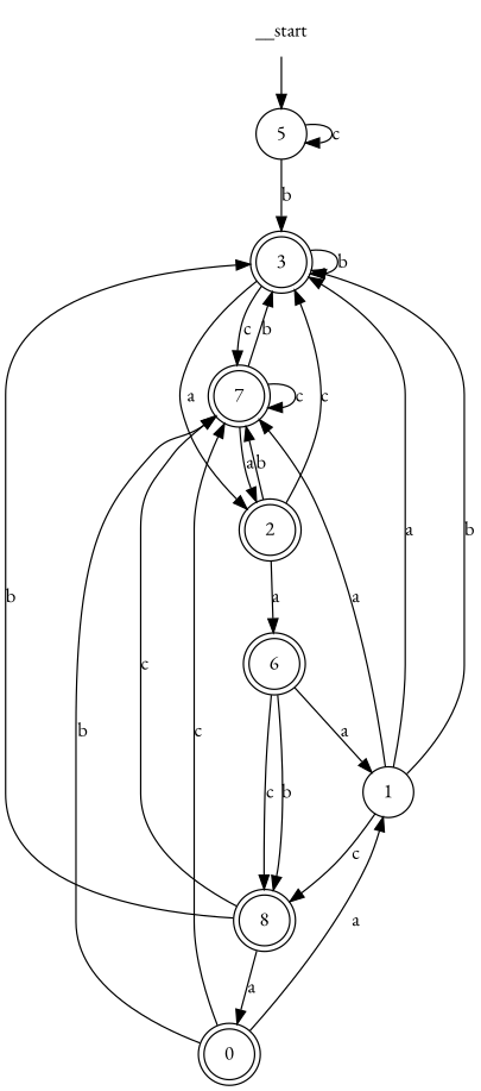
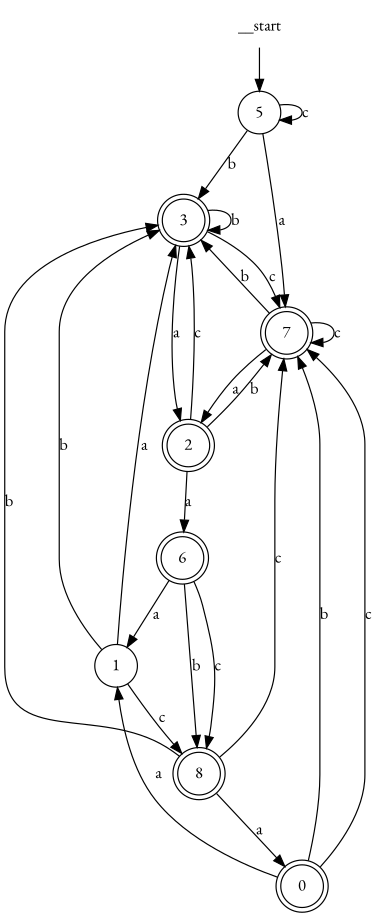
  digraph {
    fontname="EB Garamond"
    node [fontname="EB Garamond" shape=doublecircle]
    edge [fontname="EB Garamond"]
    __start [shape=none]
    n2 [label=5 shape=circle]
    n3 [label=3]
    n4 [label=7]
    n5 [label=2]
    n6 [label=0]
    n7 [label=1 shape=circle]
    n8 [label=8]
    n9 [label=6]
    __start -> n2
    n2 -> n2 [label=c]
    n2 -> n3 [label=b]
-   n7 -> n4 [label=a]
+   n2 -> n4 [label=a]
    n3 -> n3 [label=b]
    n3 -> n4 [label=c]
    n3 -> n5 [label=a]
    n4 -> n3 [label=b]
    n4 -> n4 [label=c]
    n4 -> n5 [label=a]
    n5 -> n3 [label=c]
    n5 -> n4 [label=b]
    n5 -> n9 [label=a]
    n6 -> n4 [label=b]
    n6 -> n4 [label=c]
    n6 -> n7 [label=a]
    n7 -> n3 [label=a]
    n7 -> n3 [label=b]
    n7 -> n8 [label=c]
    n8 -> n3 [label=b]
    n8 -> n4 [label=c]
    n8 -> n6 [label=a]
    n9 -> n7 [label=a]
    n9 -> n8 [label=b]
    n9 -> n8 [label=c]
  }
